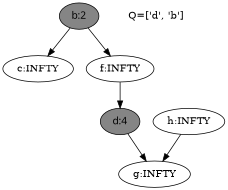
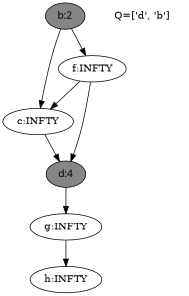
  digraph {
    edge [penwidth=1]
    n1 [fillcolor=gray52 fontname="time-bold" label="b:2" style=filled]
    n2 [label="c:INFTY"]
    n3 [label="f:INFTY"]
    n4 [fillcolor=gray52 fontname="time-bold" label="d:4" style=filled]
    n5 [label="g:INFTY"]
    n6 [label="h:INFTY"]
    n7 [color=white label="Q=['d', 'b']"]
    n1 -> n2
    n1 -> n3
+   n2 -> n4
+   n3 -> n2
    n3 -> n4
    n4 -> n5
-   n6 -> n5
+   n5 -> n6
  }
